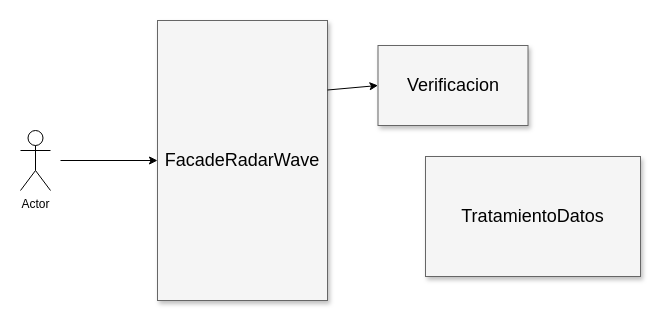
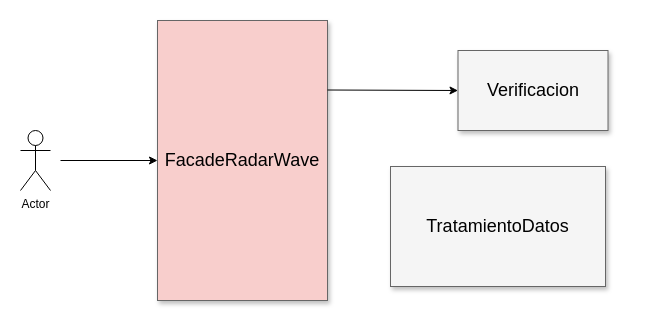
  <mxCell id="0" style=";html=1;" />
  <mxCell id="1" style=";html=1;" parent="0" />
- <mxCell id="2" value="FacadeRadarWave" style="whiteSpace=wrap;html=1;shadow=1;fontSize=18;fillColor=#f5f5f5;strokeColor=#666666;" parent="1" vertex="1"><mxGeometry x="157" y="20" width="170" height="280" as="geometry" /></mxCell>
- <mxCell id="3" value="Verificacion" style="whiteSpace=wrap;html=1;shadow=1;fontSize=18;fillColor=#f5f5f5;strokeColor=#666666;" parent="1" vertex="1"><mxGeometry x="377.5" y="45" width="150" height="80" as="geometry" /></mxCell>
- <mxCell id="4" value="TratamientoDatos" style="whiteSpace=wrap;html=1;shadow=1;fontSize=18;fillColor=#f5f5f5;strokeColor=#666666;" parent="1" vertex="1"><mxGeometry x="425" y="156" width="215" height="120" as="geometry" /></mxCell>
+ <mxCell id="2" value="FacadeRadarWave" style="whiteSpace=wrap;html=1;shadow=1;fontSize=18;fillColor=#f8cecc;strokeColor=#666666;" parent="1" vertex="1"><mxGeometry x="157" y="20" width="170" height="280" as="geometry" /></mxCell>
+ <mxCell id="3" value="Verificacion" style="whiteSpace=wrap;html=1;shadow=1;fontSize=18;fillColor=#f5f5f5;strokeColor=#666666;" parent="1" vertex="1"><mxGeometry x="457.5" y="50" width="150" height="80" as="geometry" /></mxCell>
+ <mxCell id="4" value="TratamientoDatos" style="whiteSpace=wrap;html=1;shadow=1;fontSize=18;fillColor=#f5f5f5;strokeColor=#666666;" parent="1" vertex="1"><mxGeometry x="390" y="166" width="215" height="120" as="geometry" /></mxCell>
  <mxCell id="5" value="" style="endArrow=classic;html=1;rounded=0;entryX=0;entryY=0.5;entryDx=0;entryDy=0;" parent="1" target="2" edge="1"><mxGeometry width="50" height="50" relative="1" as="geometry"><mxPoint x="60" y="160" as="sourcePoint" /><mxPoint x="120" y="156" as="targetPoint" /></mxGeometry></mxCell>
  <mxCell id="6" value="Actor" style="shape=umlActor;verticalLabelPosition=bottom;verticalAlign=top;html=1;outlineConnect=0;" parent="1" vertex="1"><mxGeometry x="20" y="130" width="30" height="60" as="geometry" /></mxCell>
  <mxCell id="7" value="" style="endArrow=classic;html=1;rounded=0;entryX=0;entryY=0.5;entryDx=0;entryDy=0;" edge="1" parent="1" target="3"><mxGeometry width="50" height="50" relative="1" as="geometry"><mxPoint x="327" y="89.5" as="sourcePoint" /><mxPoint x="424" y="89.5" as="targetPoint" /></mxGeometry></mxCell>
